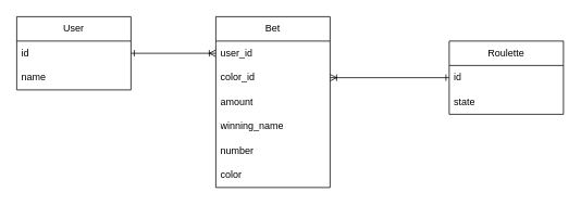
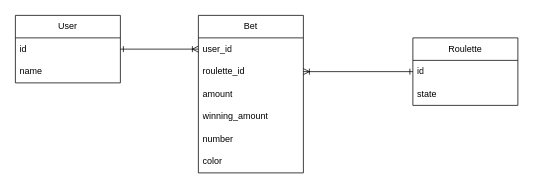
  <mxCell id="0" />
  <mxCell id="1" parent="0" />
  <mxCell id="2" value="User" style="swimlane;fontStyle=0;childLayout=stackLayout;horizontal=1;startSize=30;horizontalStack=0;resizeParent=1;resizeParentMax=0;resizeLast=0;collapsible=1;marginBottom=0;whiteSpace=wrap;html=1;" vertex="1" parent="1"><mxGeometry x="20" y="20" width="140" height="90" as="geometry" /></mxCell>
  <mxCell id="3" value="id" style="text;strokeColor=none;fillColor=none;align=left;verticalAlign=middle;spacingLeft=4;spacingRight=4;overflow=hidden;points=[[0,0.5],[1,0.5]];portConstraint=eastwest;rotatable=0;whiteSpace=wrap;html=1;" vertex="1" parent="2"><mxGeometry y="30" width="140" height="30" as="geometry" /></mxCell>
  <mxCell id="4" value="name" style="text;strokeColor=none;fillColor=none;align=left;verticalAlign=middle;spacingLeft=4;spacingRight=4;overflow=hidden;points=[[0,0.5],[1,0.5]];portConstraint=eastwest;rotatable=0;whiteSpace=wrap;html=1;" vertex="1" parent="2"><mxGeometry y="60" width="140" height="30" as="geometry" /></mxCell>
  <mxCell id="5" value="Roulette" style="swimlane;fontStyle=0;childLayout=stackLayout;horizontal=1;startSize=30;horizontalStack=0;resizeParent=1;resizeParentMax=0;resizeLast=0;collapsible=1;marginBottom=0;whiteSpace=wrap;html=1;" vertex="1" parent="1"><mxGeometry x="550" y="50" width="140" height="90" as="geometry" /></mxCell>
  <mxCell id="6" value="id" style="text;strokeColor=none;fillColor=none;align=left;verticalAlign=middle;spacingLeft=4;spacingRight=4;overflow=hidden;points=[[0,0.5],[1,0.5]];portConstraint=eastwest;rotatable=0;whiteSpace=wrap;html=1;" vertex="1" parent="5"><mxGeometry y="30" width="140" height="30" as="geometry" /></mxCell>
  <mxCell id="7" value="state" style="text;strokeColor=none;fillColor=none;align=left;verticalAlign=middle;spacingLeft=4;spacingRight=4;overflow=hidden;points=[[0,0.5],[1,0.5]];portConstraint=eastwest;rotatable=0;whiteSpace=wrap;html=1;" vertex="1" parent="5"><mxGeometry y="60" width="140" height="30" as="geometry" /></mxCell>
  <mxCell id="8" value="Bet" style="swimlane;fontStyle=0;childLayout=stackLayout;horizontal=1;startSize=30;horizontalStack=0;resizeParent=1;resizeParentMax=0;resizeLast=0;collapsible=1;marginBottom=0;whiteSpace=wrap;html=1;" vertex="1" parent="1"><mxGeometry x="264" y="20" width="140" height="210" as="geometry" /></mxCell>
  <mxCell id="9" value="user_id" style="text;strokeColor=none;fillColor=none;align=left;verticalAlign=middle;spacingLeft=4;spacingRight=4;overflow=hidden;points=[[0,0.5],[1,0.5]];portConstraint=eastwest;rotatable=0;whiteSpace=wrap;html=1;" vertex="1" parent="8"><mxGeometry y="30" width="140" height="30" as="geometry" /></mxCell>
- <mxCell id="10" value="color_id" style="text;strokeColor=none;fillColor=none;align=left;verticalAlign=middle;spacingLeft=4;spacingRight=4;overflow=hidden;points=[[0,0.5],[1,0.5]];portConstraint=eastwest;rotatable=0;whiteSpace=wrap;html=1;" vertex="1" parent="8"><mxGeometry y="60" width="140" height="30" as="geometry" /></mxCell>
+ <mxCell id="10" value="roulette_id" style="text;strokeColor=none;fillColor=none;align=left;verticalAlign=middle;spacingLeft=4;spacingRight=4;overflow=hidden;points=[[0,0.5],[1,0.5]];portConstraint=eastwest;rotatable=0;whiteSpace=wrap;html=1;" vertex="1" parent="8"><mxGeometry y="60" width="140" height="30" as="geometry" /></mxCell>
  <mxCell id="11" value="amount" style="text;strokeColor=none;fillColor=none;align=left;verticalAlign=middle;spacingLeft=4;spacingRight=4;overflow=hidden;points=[[0,0.5],[1,0.5]];portConstraint=eastwest;rotatable=0;whiteSpace=wrap;html=1;" vertex="1" parent="8"><mxGeometry y="90" width="140" height="30" as="geometry" /></mxCell>
- <mxCell id="12" value="&lt;div&gt;&lt;span style=&quot;background-color: transparent; color: light-dark(rgb(0, 0, 0), rgb(255, 255, 255));&quot;&gt;winning_name&lt;/span&gt;&lt;/div&gt;" style="text;strokeColor=none;fillColor=none;align=left;verticalAlign=middle;spacingLeft=4;spacingRight=4;overflow=hidden;points=[[0,0.5],[1,0.5]];portConstraint=eastwest;rotatable=0;whiteSpace=wrap;html=1;" vertex="1" parent="8"><mxGeometry y="120" width="140" height="30" as="geometry" /></mxCell>
+ <mxCell id="12" value="&lt;div&gt;&lt;span style=&quot;background-color: transparent; color: light-dark(rgb(0, 0, 0), rgb(255, 255, 255));&quot;&gt;winning_amount&lt;/span&gt;&lt;/div&gt;" style="text;strokeColor=none;fillColor=none;align=left;verticalAlign=middle;spacingLeft=4;spacingRight=4;overflow=hidden;points=[[0,0.5],[1,0.5]];portConstraint=eastwest;rotatable=0;whiteSpace=wrap;html=1;" vertex="1" parent="8"><mxGeometry y="120" width="140" height="30" as="geometry" /></mxCell>
  <mxCell id="13" value="&lt;div&gt;&lt;span style=&quot;background-color: transparent; color: light-dark(rgb(0, 0, 0), rgb(255, 255, 255));&quot;&gt;number&lt;/span&gt;&lt;/div&gt;" style="text;strokeColor=none;fillColor=none;align=left;verticalAlign=middle;spacingLeft=4;spacingRight=4;overflow=hidden;points=[[0,0.5],[1,0.5]];portConstraint=eastwest;rotatable=0;whiteSpace=wrap;html=1;" vertex="1" parent="8"><mxGeometry y="150" width="140" height="30" as="geometry" /></mxCell>
  <mxCell id="14" value="&lt;div&gt;&lt;span style=&quot;background-color: transparent; color: light-dark(rgb(0, 0, 0), rgb(255, 255, 255));&quot;&gt;color&amp;nbsp;&lt;/span&gt;&lt;/div&gt;" style="text;strokeColor=none;fillColor=none;align=left;verticalAlign=middle;spacingLeft=4;spacingRight=4;overflow=hidden;points=[[0,0.5],[1,0.5]];portConstraint=eastwest;rotatable=0;whiteSpace=wrap;html=1;" vertex="1" parent="8"><mxGeometry y="180" width="140" height="30" as="geometry" /></mxCell>
  <mxCell id="15" style="edgeStyle=orthogonalEdgeStyle;rounded=0;orthogonalLoop=1;jettySize=auto;html=1;entryX=1;entryY=0.5;entryDx=0;entryDy=0;endArrow=ERoneToMany;endFill=0;startArrow=ERone;startFill=0;" edge="1" parent="1" source="6" target="10"><mxGeometry relative="1" as="geometry" /></mxCell>
  <mxCell id="16" style="edgeStyle=orthogonalEdgeStyle;rounded=0;orthogonalLoop=1;jettySize=auto;html=1;entryX=0;entryY=0.5;entryDx=0;entryDy=0;endArrow=ERoneToMany;endFill=0;startArrow=ERone;startFill=0;" edge="1" parent="1" source="3" target="9"><mxGeometry relative="1" as="geometry" /></mxCell>
